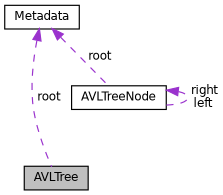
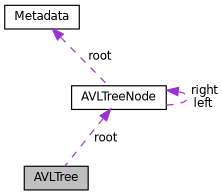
  digraph {
    node [color=black fillcolor=white fontname=Helvetica fontsize=10 shape=record style=filled]
    edge [color=darkorchid3 dir=back fontname=Helvetica fontsize=10 labelfontname=Helvetica labelfontsize=10 style=dashed]
    n1 [fillcolor=grey75 fontcolor=black height=0.2 label=AVLTree width=0.4]
    n2 [height=0.2 label=AVLTreeNode width=0.4]
    n3 [height=0.2 label=Metadata width=0.4]
-   n3 -> n1 [label=" root"]
+   n2 -> n1 [label=" root"]
    n2 -> n2 [label=" right\nleft"]
    n3 -> n2 [label=" root"]
  }
